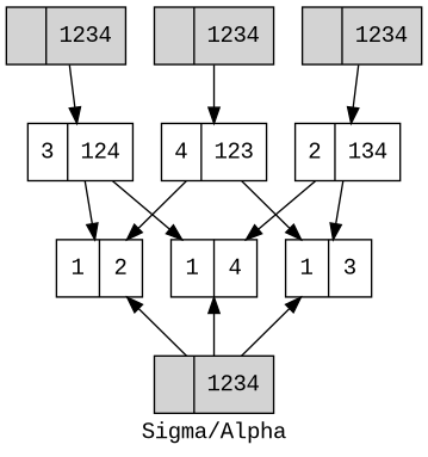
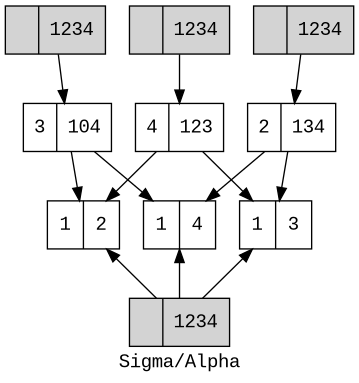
  digraph {
    label="Sigma/Alpha"
    fontname="Liberation Mono"
    node [shape=record fontname="Liberation Mono"]
    edge [fontname="Liberation Mono"]
    n1 [label="|1234" style=filled]
    n2 [label="|1234" style=filled]
    n3 [label="|1234" style=filled]
    n4 [label="|1234" style=filled]
    n5 [label="2|134"]
-   n6 [label="3|124"]
+   n6 [label="3|104"]
    n7 [label="4|123"]
    n8 [label="1|2"]
    n9 [label="1|3"]
    n10 [label="1|4"]
    subgraph sub_1 {
      n1
      n2
      n3
      n4
    }
    n2 -> n5
    n3 -> n6
    n4 -> n7
    n5 -> n9
    n5 -> n10
    n6 -> n8
    n6 -> n10
    n7 -> n8
    n7 -> n9
    n8 -> n1 [dir=back]
    n9 -> n1 [dir=back]
    n10 -> n1 [dir=back]
  }
